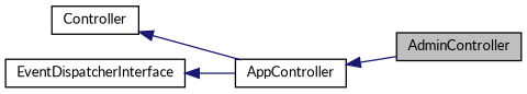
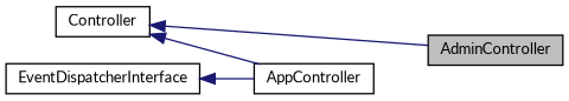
  digraph {
    fontname=Lato
    rankdir=LR
    node [color=black fillcolor=white fontname=Lato fontsize=10 shape=record style=filled]
    edge [color=midnightblue dir=back fontname=Lato fontsize=10 labelfontname=Helvetica labelfontsize=10 style=solid]
    n1 [fillcolor=grey75 fontcolor=black height=0.2 label=AdminController width=0.4]
    n2 [height=0.2 label=AppController width=0.4]
    n3 [height=0.2 label=Controller width=0.4]
    n4 [height=0.2 label=EventDispatcherInterface width=0.4]
-   n2 -> n1
+   n3 -> n1
    n3 -> n2
    n4 -> n2
  }
